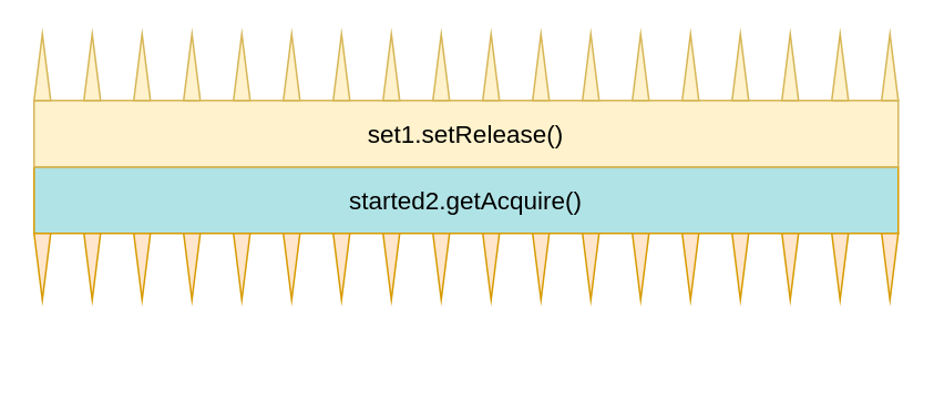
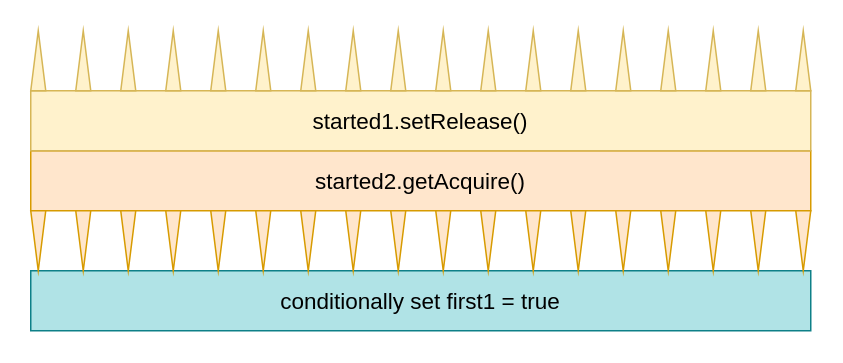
  <mxCell id="0" />
  <mxCell id="1" parent="0" />
- <mxCell id="3" value="started2.getAcquire()" style="rounded=0;whiteSpace=wrap;html=1;fillColor=#b0e3e6;strokeColor=#d79b00;fontSize=15;" parent="1" vertex="1"><mxGeometry x="20" y="100" width="520" height="40" as="geometry" /></mxCell>
+ <mxCell id="2" value="conditionally set first1 = true" style="rounded=0;whiteSpace=wrap;html=1;fillColor=#b0e3e6;strokeColor=#0e8088;fontSize=15;" parent="1" vertex="1"><mxGeometry x="20" y="180" width="520" height="40" as="geometry" /></mxCell>
+ <mxCell id="3" value="started2.getAcquire()" style="rounded=0;whiteSpace=wrap;html=1;fillColor=#ffe6cc;strokeColor=#d79b00;fontSize=15;" parent="1" vertex="1"><mxGeometry x="20" y="100" width="520" height="40" as="geometry" /></mxCell>
  <mxCell id="4" value="" style="group" vertex="1" connectable="0" parent="1"><mxGeometry x="20" y="140" width="520" height="40" as="geometry" /></mxCell>
  <mxCell id="5" value="" style="triangle;whiteSpace=wrap;html=1;direction=south;fillColor=#ffe6cc;strokeColor=#d79b00;" parent="4" vertex="1"><mxGeometry width="10" height="40" as="geometry" /></mxCell>
  <mxCell id="6" value="" style="triangle;whiteSpace=wrap;html=1;direction=south;fillColor=#ffe6cc;strokeColor=#d79b00;" parent="4" vertex="1"><mxGeometry x="30" width="10" height="40" as="geometry" /></mxCell>
  <mxCell id="7" value="" style="triangle;whiteSpace=wrap;html=1;direction=south;fillColor=#ffe6cc;strokeColor=#d79b00;" parent="4" vertex="1"><mxGeometry x="60" width="10" height="40" as="geometry" /></mxCell>
  <mxCell id="8" value="" style="triangle;whiteSpace=wrap;html=1;direction=south;fillColor=#ffe6cc;strokeColor=#d79b00;" parent="4" vertex="1"><mxGeometry x="90" width="10" height="40" as="geometry" /></mxCell>
  <mxCell id="9" value="" style="triangle;whiteSpace=wrap;html=1;direction=south;fillColor=#ffe6cc;strokeColor=#d79b00;" parent="4" vertex="1"><mxGeometry x="120" width="10" height="40" as="geometry" /></mxCell>
  <mxCell id="10" value="" style="triangle;whiteSpace=wrap;html=1;direction=south;fillColor=#ffe6cc;strokeColor=#d79b00;" parent="4" vertex="1"><mxGeometry x="150" width="10" height="40" as="geometry" /></mxCell>
  <mxCell id="11" value="" style="triangle;whiteSpace=wrap;html=1;direction=south;fillColor=#ffe6cc;strokeColor=#d79b00;" parent="4" vertex="1"><mxGeometry x="180" width="10" height="40" as="geometry" /></mxCell>
  <mxCell id="12" value="" style="triangle;whiteSpace=wrap;html=1;direction=south;fillColor=#ffe6cc;strokeColor=#d79b00;" parent="4" vertex="1"><mxGeometry x="210" width="10" height="40" as="geometry" /></mxCell>
  <mxCell id="13" value="" style="triangle;whiteSpace=wrap;html=1;direction=south;fillColor=#ffe6cc;strokeColor=#d79b00;" parent="4" vertex="1"><mxGeometry x="240" width="10" height="40" as="geometry" /></mxCell>
  <mxCell id="14" value="" style="triangle;whiteSpace=wrap;html=1;direction=south;fillColor=#ffe6cc;strokeColor=#d79b00;" parent="4" vertex="1"><mxGeometry x="270" width="10" height="40" as="geometry" /></mxCell>
  <mxCell id="15" value="" style="triangle;whiteSpace=wrap;html=1;direction=south;fillColor=#ffe6cc;strokeColor=#d79b00;" parent="4" vertex="1"><mxGeometry x="300" width="10" height="40" as="geometry" /></mxCell>
  <mxCell id="16" value="" style="triangle;whiteSpace=wrap;html=1;direction=south;fillColor=#ffe6cc;strokeColor=#d79b00;" parent="4" vertex="1"><mxGeometry x="330" width="10" height="40" as="geometry" /></mxCell>
  <mxCell id="17" value="" style="triangle;whiteSpace=wrap;html=1;direction=south;fillColor=#ffe6cc;strokeColor=#d79b00;" parent="4" vertex="1"><mxGeometry x="360" width="10" height="40" as="geometry" /></mxCell>
  <mxCell id="18" value="" style="triangle;whiteSpace=wrap;html=1;direction=south;fillColor=#ffe6cc;strokeColor=#d79b00;" parent="4" vertex="1"><mxGeometry x="390" width="10" height="40" as="geometry" /></mxCell>
  <mxCell id="19" value="" style="triangle;whiteSpace=wrap;html=1;direction=south;fillColor=#ffe6cc;strokeColor=#d79b00;" parent="4" vertex="1"><mxGeometry x="420" width="10" height="40" as="geometry" /></mxCell>
  <mxCell id="20" value="" style="triangle;whiteSpace=wrap;html=1;direction=south;fillColor=#ffe6cc;strokeColor=#d79b00;" parent="4" vertex="1"><mxGeometry x="450" width="10" height="40" as="geometry" /></mxCell>
  <mxCell id="21" value="" style="triangle;whiteSpace=wrap;html=1;direction=south;fillColor=#ffe6cc;strokeColor=#d79b00;" parent="4" vertex="1"><mxGeometry x="480" width="10" height="40" as="geometry" /></mxCell>
  <mxCell id="22" value="" style="triangle;whiteSpace=wrap;html=1;direction=south;fillColor=#ffe6cc;strokeColor=#d79b00;" parent="4" vertex="1"><mxGeometry x="510" width="10" height="40" as="geometry" /></mxCell>
- <mxCell id="23" value="set1.setRelease()" style="rounded=0;whiteSpace=wrap;html=1;fillColor=#fff2cc;strokeColor=#d6b656;fontSize=15;" vertex="1" parent="1"><mxGeometry x="20" y="60" width="520" height="40" as="geometry" /></mxCell>
+ <mxCell id="23" value="started1.setRelease()" style="rounded=0;whiteSpace=wrap;html=1;fillColor=#fff2cc;strokeColor=#d6b656;fontSize=15;" vertex="1" parent="1"><mxGeometry x="20" y="60" width="520" height="40" as="geometry" /></mxCell>
  <mxCell id="24" value="" style="triangle;whiteSpace=wrap;html=1;direction=south;fillColor=#fff2cc;strokeColor=#d6b656;rotation=-180;container=0;" vertex="1" parent="1"><mxGeometry x="530" y="20" width="10" height="40" as="geometry" /></mxCell>
  <mxCell id="25" value="" style="triangle;whiteSpace=wrap;html=1;direction=south;fillColor=#fff2cc;strokeColor=#d6b656;rotation=-180;container=0;" vertex="1" parent="1"><mxGeometry x="500" y="20" width="10" height="40" as="geometry" /></mxCell>
  <mxCell id="26" value="" style="triangle;whiteSpace=wrap;html=1;direction=south;fillColor=#fff2cc;strokeColor=#d6b656;rotation=-180;container=0;" vertex="1" parent="1"><mxGeometry x="470" y="20" width="10" height="40" as="geometry" /></mxCell>
  <mxCell id="27" value="" style="triangle;whiteSpace=wrap;html=1;direction=south;fillColor=#fff2cc;strokeColor=#d6b656;rotation=-180;container=0;" vertex="1" parent="1"><mxGeometry x="440" y="20" width="10" height="40" as="geometry" /></mxCell>
  <mxCell id="28" value="" style="triangle;whiteSpace=wrap;html=1;direction=south;fillColor=#fff2cc;strokeColor=#d6b656;rotation=-180;container=0;" vertex="1" parent="1"><mxGeometry x="410" y="20" width="10" height="40" as="geometry" /></mxCell>
  <mxCell id="29" value="" style="triangle;whiteSpace=wrap;html=1;direction=south;fillColor=#fff2cc;strokeColor=#d6b656;rotation=-180;container=0;" vertex="1" parent="1"><mxGeometry x="380" y="20" width="10" height="40" as="geometry" /></mxCell>
  <mxCell id="30" value="" style="triangle;whiteSpace=wrap;html=1;direction=south;fillColor=#fff2cc;strokeColor=#d6b656;rotation=-180;container=0;" vertex="1" parent="1"><mxGeometry x="350" y="20" width="10" height="40" as="geometry" /></mxCell>
  <mxCell id="31" value="" style="triangle;whiteSpace=wrap;html=1;direction=south;fillColor=#fff2cc;strokeColor=#d6b656;rotation=-180;container=0;" vertex="1" parent="1"><mxGeometry x="320" y="20" width="10" height="40" as="geometry" /></mxCell>
  <mxCell id="32" value="" style="triangle;whiteSpace=wrap;html=1;direction=south;fillColor=#fff2cc;strokeColor=#d6b656;rotation=-180;container=0;" vertex="1" parent="1"><mxGeometry x="290" y="20" width="10" height="40" as="geometry" /></mxCell>
  <mxCell id="33" value="" style="triangle;whiteSpace=wrap;html=1;direction=south;fillColor=#fff2cc;strokeColor=#d6b656;rotation=-180;container=0;" vertex="1" parent="1"><mxGeometry x="260" y="20" width="10" height="40" as="geometry" /></mxCell>
  <mxCell id="34" value="" style="triangle;whiteSpace=wrap;html=1;direction=south;fillColor=#fff2cc;strokeColor=#d6b656;rotation=-180;container=0;" vertex="1" parent="1"><mxGeometry x="230" y="20" width="10" height="40" as="geometry" /></mxCell>
  <mxCell id="35" value="" style="triangle;whiteSpace=wrap;html=1;direction=south;fillColor=#fff2cc;strokeColor=#d6b656;rotation=-180;container=0;" vertex="1" parent="1"><mxGeometry x="200" y="20" width="10" height="40" as="geometry" /></mxCell>
  <mxCell id="36" value="" style="triangle;whiteSpace=wrap;html=1;direction=south;fillColor=#fff2cc;strokeColor=#d6b656;rotation=-180;container=0;" vertex="1" parent="1"><mxGeometry x="170" y="20" width="10" height="40" as="geometry" /></mxCell>
  <mxCell id="37" value="" style="triangle;whiteSpace=wrap;html=1;direction=south;fillColor=#fff2cc;strokeColor=#d6b656;rotation=-180;container=0;" vertex="1" parent="1"><mxGeometry x="140" y="20" width="10" height="40" as="geometry" /></mxCell>
  <mxCell id="38" value="" style="triangle;whiteSpace=wrap;html=1;direction=south;fillColor=#fff2cc;strokeColor=#d6b656;rotation=-180;container=0;" vertex="1" parent="1"><mxGeometry x="110" y="20" width="10" height="40" as="geometry" /></mxCell>
  <mxCell id="39" value="" style="triangle;whiteSpace=wrap;html=1;direction=south;fillColor=#fff2cc;strokeColor=#d6b656;rotation=-180;container=0;" vertex="1" parent="1"><mxGeometry x="80" y="20" width="10" height="40" as="geometry" /></mxCell>
  <mxCell id="40" value="" style="triangle;whiteSpace=wrap;html=1;direction=south;fillColor=#fff2cc;strokeColor=#d6b656;rotation=-180;container=0;" vertex="1" parent="1"><mxGeometry x="50" y="20" width="10" height="40" as="geometry" /></mxCell>
  <mxCell id="41" value="" style="triangle;whiteSpace=wrap;html=1;direction=south;fillColor=#fff2cc;strokeColor=#d6b656;rotation=-180;container=0;" vertex="1" parent="1"><mxGeometry x="20" y="20" width="10" height="40" as="geometry" /></mxCell>
